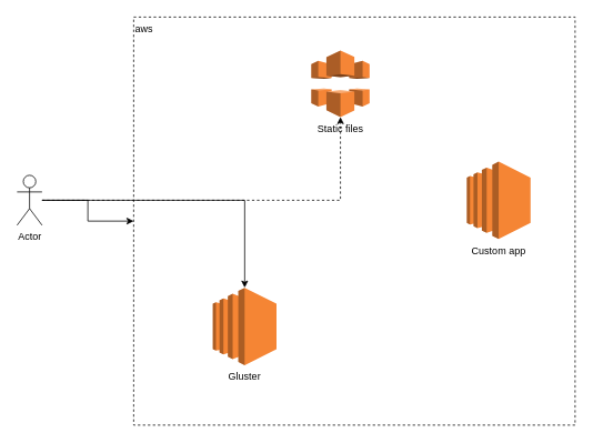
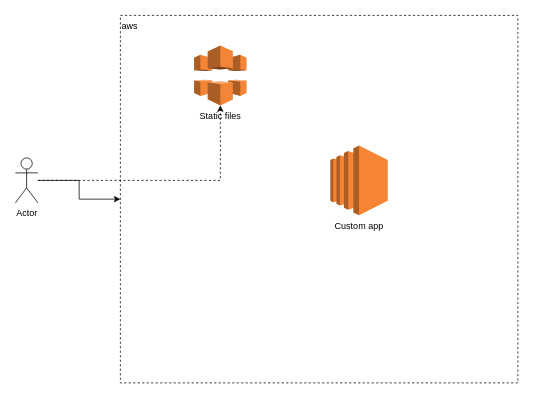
  <mxCell id="0" />
  <mxCell id="1" parent="0" />
  <mxCell id="2" value="aws" style="rounded=0;whiteSpace=wrap;html=1;dashed=1;align=left;verticalAlign=top;" vertex="1" parent="1"><mxGeometry x="160" y="20" width="530" height="490" as="geometry" /></mxCell>
  <mxCell id="3" style="edgeStyle=orthogonalEdgeStyle;rounded=0;orthogonalLoop=1;jettySize=auto;html=1;" edge="1" parent="1" source="5" target="2"><mxGeometry relative="1" as="geometry" /></mxCell>
  <mxCell id="4" style="edgeStyle=orthogonalEdgeStyle;rounded=0;orthogonalLoop=1;jettySize=auto;html=1;dashed=1;" edge="1" parent="1" source="5" target="6"><mxGeometry relative="1" as="geometry"><mxPoint x="293.3" y="176.5" as="targetPoint" /></mxGeometry></mxCell>
  <mxCell id="5" value="Actor" style="shape=umlActor;verticalLabelPosition=bottom;verticalAlign=top;html=1;outlineConnect=0;" vertex="1" parent="1"><mxGeometry x="20" y="210" width="30" height="60" as="geometry" /></mxCell>
- <mxCell id="6" value="Static files" style="outlineConnect=0;dashed=0;verticalLabelPosition=bottom;verticalAlign=top;align=center;html=1;shape=mxgraph.aws3.cloudfront;fillColor=#F58536;gradientColor=none;" vertex="1" parent="1"><mxGeometry x="373.25" y="60" width="70" height="80" as="geometry" /></mxCell>
- <mxCell id="7" style="edgeStyle=orthogonalEdgeStyle;rounded=0;orthogonalLoop=1;jettySize=auto;html=1;" edge="1" parent="1" source="5" target="9"><mxGeometry relative="1" as="geometry" /></mxCell>
- <mxCell id="8" value="Custom app" style="outlineConnect=0;dashed=0;verticalLabelPosition=bottom;verticalAlign=top;align=center;html=1;shape=mxgraph.aws3.ec2;fillColor=#F58534;gradientColor=none;" vertex="1" parent="1"><mxGeometry x="560" y="193.5" width="76.5" height="93" as="geometry" /></mxCell>
- <mxCell id="9" value="Gluster" style="outlineConnect=0;dashed=0;verticalLabelPosition=bottom;verticalAlign=top;align=center;html=1;shape=mxgraph.aws3.ec2;fillColor=#F58534;gradientColor=none;" vertex="1" parent="1"><mxGeometry x="255" y="345" width="76.5" height="93" as="geometry" /></mxCell>
+ <mxCell id="6" value="Static files" style="outlineConnect=0;dashed=0;verticalLabelPosition=bottom;verticalAlign=top;align=center;html=1;shape=mxgraph.aws3.cloudfront;fillColor=#F58536;gradientColor=none;" vertex="1" parent="1"><mxGeometry x="258.25" y="60" width="70" height="80" as="geometry" /></mxCell>
+ <mxCell id="8" value="Custom app" style="outlineConnect=0;dashed=0;verticalLabelPosition=bottom;verticalAlign=top;align=center;html=1;shape=mxgraph.aws3.ec2;fillColor=#F58534;gradientColor=none;" vertex="1" parent="1"><mxGeometry x="440" y="193.5" width="76.5" height="93" as="geometry" /></mxCell>
